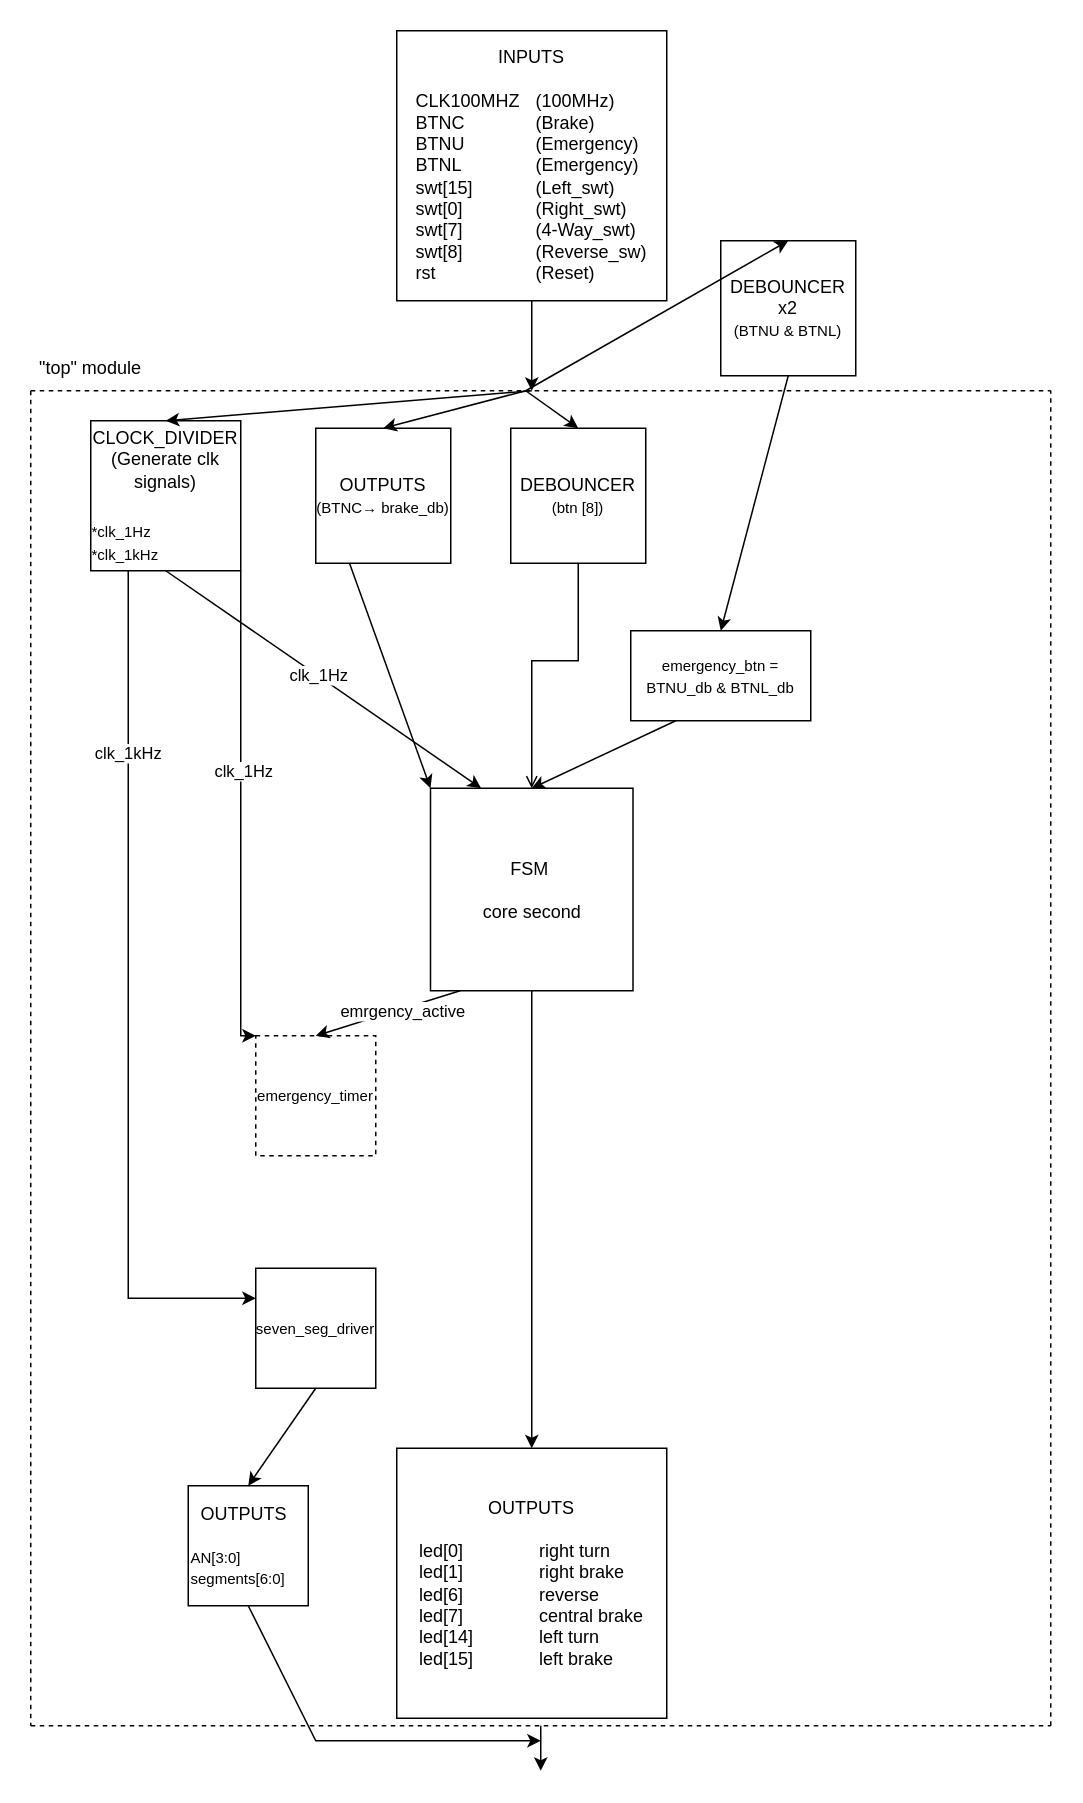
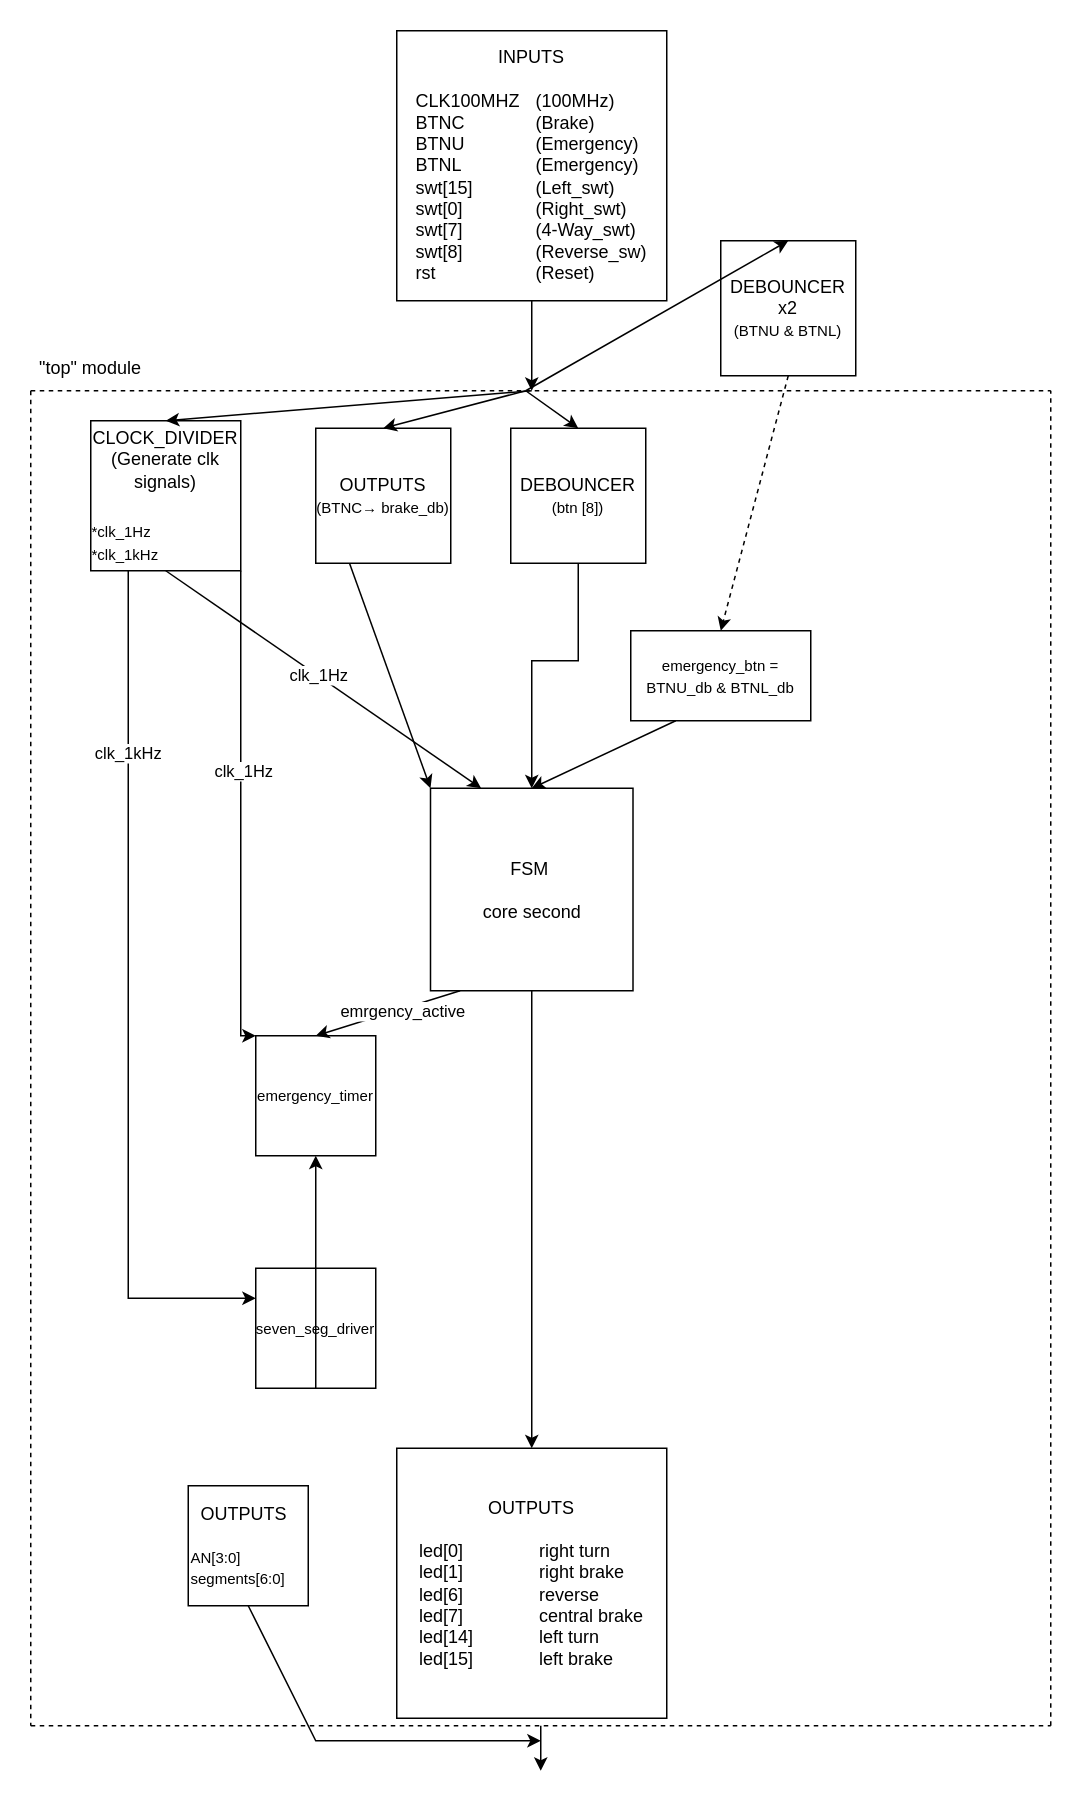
  <mxCell id="0" />
  <mxCell id="1" parent="0" />
  <mxCell id="2" value="INPUTS&lt;br&gt;&lt;br&gt;&lt;div style=&quot;text-align: left;&quot;&gt;&lt;span style=&quot;background-color: transparent; color: light-dark(rgb(0, 0, 0), rgb(255, 255, 255));&quot;&gt;CLK100MHZ&lt;span style=&quot;white-space: pre;&quot;&gt;&#09;&lt;/span&gt;(100MHz)&lt;/span&gt;&lt;/div&gt;&lt;div style=&quot;text-align: left;&quot;&gt;&lt;span style=&quot;background-color: transparent; color: light-dark(rgb(0, 0, 0), rgb(255, 255, 255));&quot;&gt;BTNC &lt;span style=&quot;white-space: pre;&quot;&gt;&#09;&lt;/span&gt;&lt;span style=&quot;white-space: pre;&quot;&gt;&#09;&lt;/span&gt;(Brake)&lt;/span&gt;&lt;/div&gt;&lt;div style=&quot;text-align: left;&quot;&gt;&lt;span style=&quot;background-color: transparent; color: light-dark(rgb(0, 0, 0), rgb(255, 255, 255));&quot;&gt;BTNU &lt;span style=&quot;white-space: pre;&quot;&gt;&#09;&lt;/span&gt;&lt;span style=&quot;white-space: pre;&quot;&gt;&#09;&lt;/span&gt;(Emergency)&lt;/span&gt;&lt;/div&gt;&lt;div style=&quot;text-align: left;&quot;&gt;&lt;span style=&quot;background-color: transparent; color: light-dark(rgb(0, 0, 0), rgb(255, 255, 255));&quot;&gt;BTNL &lt;span style=&quot;white-space: pre;&quot;&gt;&#09;&lt;/span&gt;&lt;span style=&quot;white-space: pre;&quot;&gt;&#09;&lt;/span&gt;(Emergency)&lt;/span&gt;&lt;/div&gt;&lt;div style=&quot;text-align: left;&quot;&gt;&lt;span style=&quot;background-color: transparent; color: light-dark(rgb(0, 0, 0), rgb(255, 255, 255));&quot;&gt;swt[15] &lt;span style=&quot;white-space: pre;&quot;&gt;&#09;&lt;/span&gt;&lt;span style=&quot;white-space: pre;&quot;&gt;&#09;&lt;/span&gt;(Left_swt)&lt;/span&gt;&lt;/div&gt;&lt;div style=&quot;text-align: left;&quot;&gt;&lt;span style=&quot;background-color: transparent; color: light-dark(rgb(0, 0, 0), rgb(255, 255, 255));&quot;&gt;swt[0] &lt;span style=&quot;white-space: pre;&quot;&gt;&#09;&lt;/span&gt;&lt;span style=&quot;white-space: pre;&quot;&gt;&#09;&lt;/span&gt;(Right_swt)&lt;/span&gt;&lt;/div&gt;&lt;div style=&quot;text-align: left;&quot;&gt;&lt;span style=&quot;background-color: transparent; color: light-dark(rgb(0, 0, 0), rgb(255, 255, 255));&quot;&gt;swt[7] &lt;span style=&quot;white-space: pre;&quot;&gt;&#09;&lt;/span&gt;&lt;span style=&quot;white-space: pre;&quot;&gt;&#09;&lt;/span&gt;(4-Way_swt)&lt;/span&gt;&lt;/div&gt;&lt;div style=&quot;text-align: left;&quot;&gt;&lt;span style=&quot;background-color: transparent;&quot;&gt;swt[8] &lt;span style=&quot;white-space: pre;&quot;&gt;&#09;&lt;/span&gt;&lt;span style=&quot;white-space: pre;&quot;&gt;&#09;&lt;/span&gt;(Reverse_sw)&lt;/span&gt;&lt;/div&gt;&lt;div style=&quot;text-align: left;&quot;&gt;&lt;span style=&quot;background-color: transparent;&quot;&gt;rst &lt;span style=&quot;white-space: pre;&quot;&gt;&#09;&lt;/span&gt;&lt;span style=&quot;white-space: pre;&quot;&gt;&#09;&lt;/span&gt;&lt;span style=&quot;white-space: pre;&quot;&gt;&#09;&lt;/span&gt;(Reset)&lt;/span&gt;&lt;/div&gt;" style="whiteSpace=wrap;html=1;aspect=fixed;" parent="1" vertex="1"><mxGeometry x="264" width="180" height="180" as="geometry" y="20" /></mxCell>
  <mxCell id="3" value="" style="endArrow=classic;html=1;rounded=0;exitX=0.5;exitY=1;exitDx=0;exitDy=0;" parent="1" source="2" edge="1"><mxGeometry width="50" height="50" relative="1" as="geometry"><mxPoint x="353" y="256" as="sourcePoint" /><mxPoint x="354" y="260" as="targetPoint" /></mxGeometry></mxCell>
  <mxCell id="4" value="" style="endArrow=none;dashed=1;html=1;rounded=0;" parent="1" edge="1"><mxGeometry width="50" height="50" relative="1" as="geometry"><mxPoint x="20" y="260" as="sourcePoint" /><mxPoint x="700" y="260" as="targetPoint" /></mxGeometry></mxCell>
  <mxCell id="5" value="&quot;top&quot; module" style="text;html=1;align=center;verticalAlign=middle;whiteSpace=wrap;rounded=0;" parent="1" vertex="1"><mxGeometry x="20" y="230" width="80" height="30" as="geometry" /></mxCell>
  <mxCell id="6" value="&lt;div&gt;&lt;font&gt;CLOCK_DIVIDER&lt;/font&gt;&lt;/div&gt;&lt;div&gt;&lt;font&gt;(Generate clk signals)&lt;/font&gt;&lt;/div&gt;&lt;div&gt;&lt;font style=&quot;&quot;&gt;&lt;div style=&quot;font-size: 8px; text-align: left;&quot;&gt;&lt;br&gt;&lt;/div&gt;&lt;div style=&quot;font-size: 8px; text-align: left;&quot;&gt;&lt;br&gt;&lt;/div&gt;&lt;div style=&quot;text-align: left;&quot;&gt;&lt;font style=&quot;font-size: 10px;&quot;&gt;*clk_1Hz&lt;/font&gt;&lt;/div&gt;&lt;div style=&quot;text-align: left;&quot;&gt;&lt;font style=&quot;font-size: 10px;&quot;&gt;*clk_1kHz&lt;/font&gt;&lt;/div&gt;&lt;/font&gt;&lt;/div&gt;" style="whiteSpace=wrap;html=1;aspect=fixed;" parent="1" vertex="1"><mxGeometry x="60" y="280" width="100" height="100" as="geometry" /></mxCell>
  <mxCell id="7" value="" style="endArrow=classic;html=1;rounded=0;entryX=0.5;entryY=0;entryDx=0;entryDy=0;" parent="1" target="6" edge="1"><mxGeometry width="50" height="50" relative="1" as="geometry"><mxPoint x="354" y="260" as="sourcePoint" /><mxPoint x="310" y="300" as="targetPoint" /></mxGeometry></mxCell>
  <mxCell id="8" value="&lt;div&gt;OUTPUTS&lt;/div&gt;&lt;div style=&quot;text-align: left;&quot;&gt;&lt;font style=&quot;font-size: 10px;&quot;&gt;(BTNC→&amp;nbsp;&lt;/font&gt;&lt;span style=&quot;font-size: 10px; background-color: transparent; color: light-dark(rgb(0, 0, 0), rgb(255, 255, 255));&quot;&gt;brake_db)&lt;/span&gt;&lt;/div&gt;" style="whiteSpace=wrap;html=1;aspect=fixed;" parent="1" vertex="1"><mxGeometry x="210" y="285" width="90" height="90" as="geometry" /></mxCell>
  <mxCell id="9" value="&lt;div&gt;DEBOUNCER&lt;/div&gt;&lt;div style=&quot;&quot;&gt;&lt;span style=&quot;font-size: 10px;&quot;&gt;(btn [8])&lt;/span&gt;&lt;/div&gt;" style="whiteSpace=wrap;html=1;aspect=fixed;" parent="1" vertex="1"><mxGeometry x="340" y="285" width="90" height="90" as="geometry" /></mxCell>
  <mxCell id="10" value="&lt;div&gt;DEBOUNCER x2&lt;/div&gt;&lt;div style=&quot;&quot;&gt;&lt;span style=&quot;font-size: 10px;&quot;&gt;(BTNU &amp;amp; BTNL)&lt;/span&gt;&lt;/div&gt;" style="whiteSpace=wrap;html=1;aspect=fixed;" parent="1" vertex="1"><mxGeometry x="480" y="160" width="90" height="90" as="geometry" /></mxCell>
  <mxCell id="11" value="" style="endArrow=classic;html=1;rounded=0;entryX=0.5;entryY=0;entryDx=0;entryDy=0;" parent="1" target="9" edge="1"><mxGeometry width="50" height="50" relative="1" as="geometry"><mxPoint x="350" y="260" as="sourcePoint" /><mxPoint x="370" y="370" as="targetPoint" /></mxGeometry></mxCell>
  <mxCell id="12" value="" style="endArrow=classic;html=1;rounded=0;entryX=0.5;entryY=0;entryDx=0;entryDy=0;" parent="1" target="10" edge="1"><mxGeometry width="50" height="50" relative="1" as="geometry"><mxPoint x="350" y="260" as="sourcePoint" /><mxPoint x="360" y="400" as="targetPoint" /></mxGeometry></mxCell>
  <mxCell id="13" value="" style="endArrow=classic;html=1;rounded=0;entryX=0.5;entryY=0;entryDx=0;entryDy=0;" parent="1" target="8" edge="1"><mxGeometry width="50" height="50" relative="1" as="geometry"><mxPoint x="350" y="260" as="sourcePoint" /><mxPoint x="360" y="400" as="targetPoint" /></mxGeometry></mxCell>
  <mxCell id="14" value="FSM&amp;nbsp;&lt;div&gt;&lt;br&gt;&lt;/div&gt;&lt;div&gt;&lt;div&gt;core second&lt;/div&gt;&lt;/div&gt;" style="whiteSpace=wrap;html=1;aspect=fixed;" parent="1" vertex="1"><mxGeometry x="286.5" y="525" width="135" height="135" as="geometry" /></mxCell>
  <mxCell id="15" value="&lt;font style=&quot;font-size: 10px;&quot;&gt;emergency_btn = BTNU_db &amp;amp; BTNL_db&lt;/font&gt;" style="whiteSpace=wrap;html=1;aspect=fixed;" parent="1" vertex="1"><mxGeometry x="420" y="420" width="120" height="60" as="geometry" /></mxCell>
- <mxCell id="16" value="" style="endArrow=classic;html=1;rounded=0;exitX=0.5;exitY=1;exitDx=0;exitDy=0;entryX=0.5;entryY=0;entryDx=0;entryDy=0;" parent="1" source="10" target="15" edge="1"><mxGeometry width="50" height="50" relative="1" as="geometry"><mxPoint x="320" y="400" as="sourcePoint" /><mxPoint x="370" y="350" as="targetPoint" /></mxGeometry></mxCell>
+ <mxCell id="16" value="" style="endArrow=classic;html=1;rounded=0;exitX=0.5;exitY=1;exitDx=0;exitDy=0;entryX=0.5;entryY=0;entryDx=0;entryDy=0;dashed=1;" parent="1" source="10" target="15" edge="1"><mxGeometry width="50" height="50" relative="1" as="geometry"><mxPoint x="320" y="400" as="sourcePoint" /><mxPoint x="370" y="350" as="targetPoint" /></mxGeometry></mxCell>
  <mxCell id="17" value="" style="endArrow=classic;html=1;rounded=0;entryX=0.5;entryY=0;entryDx=0;entryDy=0;exitX=0.25;exitY=1;exitDx=0;exitDy=0;" parent="1" source="15" target="14" edge="1"><mxGeometry width="50" height="50" relative="1" as="geometry"><mxPoint x="280" y="490" as="sourcePoint" /><mxPoint x="330" y="440" as="targetPoint" /><Array as="points" /></mxGeometry></mxCell>
- <mxCell id="18" value="&lt;font style=&quot;font-size: 10px;&quot;&gt;emergency_timer&lt;/font&gt;" style="whiteSpace=wrap;html=1;aspect=fixed;dashed=1;" parent="1" vertex="1"><mxGeometry x="170" y="690" width="80" height="80" as="geometry" /></mxCell>
+ <mxCell id="18" value="&lt;font style=&quot;font-size: 10px;&quot;&gt;emergency_timer&lt;/font&gt;" style="whiteSpace=wrap;html=1;aspect=fixed;" parent="1" vertex="1"><mxGeometry x="170" y="690" width="80" height="80" as="geometry" /></mxCell>
  <mxCell id="19" value="" style="endArrow=classic;html=1;rounded=0;exitX=1;exitY=1;exitDx=0;exitDy=0;entryX=0;entryY=0;entryDx=0;entryDy=0;" parent="1" source="6" target="18" edge="1"><mxGeometry width="50" height="50" relative="1" as="geometry"><mxPoint x="320" y="490" as="sourcePoint" /><mxPoint x="370" y="440" as="targetPoint" /><Array as="points"><mxPoint x="160" y="690" /></Array></mxGeometry></mxCell>
  <mxCell id="20" value="clk_1Hz" style="edgeLabel;html=1;align=center;verticalAlign=middle;resizable=0;points=[];" parent="19" vertex="1" connectable="0"><mxGeometry x="-0.17" y="1" relative="1" as="geometry"><mxPoint as="offset" /></mxGeometry></mxCell>
  <mxCell id="21" value="" style="endArrow=classic;html=1;rounded=0;exitX=0.5;exitY=1;exitDx=0;exitDy=0;entryX=0.25;entryY=0;entryDx=0;entryDy=0;" parent="1" source="6" target="14" edge="1"><mxGeometry width="50" height="50" relative="1" as="geometry"><mxPoint x="320" y="490" as="sourcePoint" /><mxPoint x="370" y="440" as="targetPoint" /></mxGeometry></mxCell>
  <mxCell id="22" value="clk_1Hz" style="edgeLabel;html=1;align=center;verticalAlign=middle;resizable=0;points=[];" parent="21" vertex="1" connectable="0"><mxGeometry x="-0.04" relative="1" as="geometry"><mxPoint as="offset" /></mxGeometry></mxCell>
  <mxCell id="23" value="" style="endArrow=classic;html=1;rounded=0;exitX=0.25;exitY=1;exitDx=0;exitDy=0;entryX=0;entryY=0;entryDx=0;entryDy=0;" parent="1" source="8" target="14" edge="1"><mxGeometry width="50" height="50" relative="1" as="geometry"><mxPoint x="340" y="470" as="sourcePoint" /><mxPoint x="390" y="420" as="targetPoint" /></mxGeometry></mxCell>
- <mxCell id="24" value="" style="endArrow=open;html=1;rounded=0;exitX=0.5;exitY=1;exitDx=0;exitDy=0;entryX=0.5;entryY=0;entryDx=0;entryDy=0;" parent="1" source="9" target="14" edge="1"><mxGeometry width="50" height="50" relative="1" as="geometry"><mxPoint x="340" y="470" as="sourcePoint" /><mxPoint x="390" y="420" as="targetPoint" /><Array as="points"><mxPoint x="385" y="440" /><mxPoint x="354" y="440" /></Array></mxGeometry></mxCell>
+ <mxCell id="24" value="" style="endArrow=classic;html=1;rounded=0;exitX=0.5;exitY=1;exitDx=0;exitDy=0;entryX=0.5;entryY=0;entryDx=0;entryDy=0;" parent="1" source="9" target="14" edge="1"><mxGeometry width="50" height="50" relative="1" as="geometry"><mxPoint x="340" y="470" as="sourcePoint" /><mxPoint x="390" y="420" as="targetPoint" /><Array as="points"><mxPoint x="385" y="440" /><mxPoint x="354" y="440" /></Array></mxGeometry></mxCell>
  <mxCell id="25" value="&lt;font style=&quot;font-size: 10px;&quot;&gt;seven_seg_driver&lt;/font&gt;" style="whiteSpace=wrap;html=1;aspect=fixed;" parent="1" vertex="1"><mxGeometry x="170" y="845" width="80" height="80" as="geometry" /></mxCell>
  <mxCell id="26" value="" style="endArrow=classic;html=1;rounded=0;exitX=0.25;exitY=1;exitDx=0;exitDy=0;entryX=0;entryY=0.25;entryDx=0;entryDy=0;" parent="1" source="6" target="25" edge="1"><mxGeometry width="50" height="50" relative="1" as="geometry"><mxPoint x="340" y="600" as="sourcePoint" /><mxPoint x="390" y="550" as="targetPoint" /><Array as="points"><mxPoint x="85" y="865" /></Array></mxGeometry></mxCell>
  <mxCell id="27" value="clk_1kHz" style="edgeLabel;html=1;align=center;verticalAlign=middle;resizable=0;points=[];" parent="26" vertex="1" connectable="0"><mxGeometry x="-0.575" y="-1" relative="1" as="geometry"><mxPoint as="offset" /></mxGeometry></mxCell>
  <mxCell id="28" value="&lt;div style=&quot;text-align: center;&quot;&gt;&lt;span style=&quot;background-color: transparent; color: light-dark(rgb(0, 0, 0), rgb(255, 255, 255));&quot;&gt;&amp;nbsp; OUTPUTS&lt;/span&gt;&lt;/div&gt;&lt;div&gt;&lt;br&gt;&lt;div&gt;&lt;font size=&quot;1&quot;&gt;AN[3:0]&lt;/font&gt;&lt;/div&gt;&lt;div&gt;&lt;font size=&quot;1&quot;&gt;segments[6:0]&lt;/font&gt;&lt;/div&gt;&lt;/div&gt;" style="whiteSpace=wrap;html=1;aspect=fixed;align=left;" parent="1" vertex="1"><mxGeometry x="125" y="990" width="80" height="80" as="geometry" /></mxCell>
- <mxCell id="29" value="" style="endArrow=classic;html=1;rounded=0;exitX=0.5;exitY=1;exitDx=0;exitDy=0;entryX=0.5;entryY=0;entryDx=0;entryDy=0;" parent="1" source="25" target="28" edge="1"><mxGeometry width="50" height="50" relative="1" as="geometry"><mxPoint x="-10" y="865" as="sourcePoint" /><mxPoint x="40" y="815" as="targetPoint" /></mxGeometry></mxCell>
+ <mxCell id="29" value="" style="endArrow=classic;html=1;rounded=0;exitX=0.5;exitY=1;exitDx=0;exitDy=0;" parent="1" source="25" target="18" edge="1"><mxGeometry width="50" height="50" relative="1" as="geometry"><mxPoint x="-10" y="865" as="sourcePoint" /><mxPoint x="40" y="815" as="targetPoint" /></mxGeometry></mxCell>
  <mxCell id="30" value="" style="endArrow=classic;html=1;rounded=0;exitX=0.25;exitY=1;exitDx=0;exitDy=0;entryX=0.5;entryY=0;entryDx=0;entryDy=0;" parent="1" target="18" edge="1"><mxGeometry width="50" height="50" relative="1" as="geometry"><mxPoint x="306.25" y="660" as="sourcePoint" /><mxPoint x="376" y="690" as="targetPoint" /></mxGeometry></mxCell>
  <mxCell id="31" value="emrgency_active" style="edgeLabel;html=1;align=center;verticalAlign=middle;resizable=0;points=[];" parent="30" vertex="1" connectable="0"><mxGeometry x="-0.185" y="1" relative="1" as="geometry"><mxPoint as="offset" /></mxGeometry></mxCell>
  <mxCell id="32" value="OUTPUTS&lt;br&gt;&lt;br&gt;&lt;div style=&quot;text-align: left;&quot;&gt;led[0]&amp;nbsp; &amp;nbsp;&lt;span style=&quot;white-space: pre;&quot;&gt;&#09;&lt;/span&gt;&lt;span style=&quot;white-space: pre;&quot;&gt;&#09;&lt;/span&gt;right&amp;nbsp;turn&lt;/div&gt;&lt;div style=&quot;text-align: left;&quot;&gt;led[1]&lt;span style=&quot;white-space: pre;&quot;&gt;&#09;&lt;/span&gt;&lt;span style=&quot;white-space: pre;&quot;&gt;&#09;&lt;/span&gt;right&amp;nbsp;brake&lt;/div&gt;&lt;div style=&quot;text-align: left;&quot;&gt;led[6]&amp;nbsp;&lt;span style=&quot;white-space: pre;&quot;&gt;&#09;&lt;/span&gt;&lt;span style=&quot;white-space: pre;&quot;&gt;&#09;&lt;/span&gt;reverse&lt;/div&gt;&lt;div style=&quot;text-align: left;&quot;&gt;led[7]&lt;span style=&quot;white-space: pre;&quot;&gt;&#09;&lt;/span&gt;&lt;span style=&quot;white-space: pre;&quot;&gt;&#09;&lt;/span&gt;central brake&lt;/div&gt;&lt;div style=&quot;text-align: left;&quot;&gt;led[14]&lt;span style=&quot;white-space: pre;&quot;&gt;&#09;&lt;/span&gt;&lt;span style=&quot;white-space: pre;&quot;&gt;&#09;&lt;/span&gt;left&amp;nbsp;turn&lt;/div&gt;&lt;div style=&quot;text-align: left;&quot;&gt;led[15]&lt;span style=&quot;white-space: pre;&quot;&gt;&#09;&lt;/span&gt;&lt;span style=&quot;white-space: pre;&quot;&gt;&#09;&lt;/span&gt;left brake&lt;br&gt;&lt;/div&gt;" style="whiteSpace=wrap;html=1;aspect=fixed;" parent="1" vertex="1"><mxGeometry x="264" y="965" width="180" height="180" as="geometry" /></mxCell>
  <mxCell id="33" value="" style="endArrow=classic;html=1;rounded=0;exitX=0.5;exitY=1;exitDx=0;exitDy=0;entryX=0.5;entryY=0;entryDx=0;entryDy=0;" parent="1" source="14" target="32" edge="1"><mxGeometry width="50" height="50" relative="1" as="geometry"><mxPoint x="300" y="860" as="sourcePoint" /><mxPoint x="350" y="810" as="targetPoint" /></mxGeometry></mxCell>
  <mxCell id="34" value="" style="endArrow=none;dashed=1;html=1;rounded=0;" parent="1" edge="1"><mxGeometry width="50" height="50" relative="1" as="geometry"><mxPoint x="700" y="1150" as="sourcePoint" /><mxPoint x="700" y="260" as="targetPoint" /></mxGeometry></mxCell>
  <mxCell id="35" value="" style="endArrow=none;dashed=1;html=1;rounded=0;" parent="1" edge="1"><mxGeometry width="50" height="50" relative="1" as="geometry"><mxPoint x="20" y="1150" as="sourcePoint" /><mxPoint x="700" y="1150" as="targetPoint" /><Array as="points"><mxPoint x="520" y="1150" /></Array></mxGeometry></mxCell>
  <mxCell id="36" value="" style="endArrow=none;dashed=1;html=1;rounded=0;exitX=0;exitY=1;exitDx=0;exitDy=0;" parent="1" source="5" edge="1"><mxGeometry width="50" height="50" relative="1" as="geometry"><mxPoint x="30" y="840" as="sourcePoint" /><mxPoint x="20" y="1150" as="targetPoint" /></mxGeometry></mxCell>
  <mxCell id="37" value="" style="endArrow=classic;html=1;rounded=0;" parent="1" edge="1"><mxGeometry width="50" height="50" relative="1" as="geometry"><mxPoint x="360" y="1150" as="sourcePoint" /><mxPoint x="360" y="1180" as="targetPoint" /></mxGeometry></mxCell>
  <mxCell id="38" value="" style="endArrow=classic;html=1;rounded=0;exitX=0.5;exitY=1;exitDx=0;exitDy=0;" parent="1" source="28" edge="1"><mxGeometry width="50" height="50" relative="1" as="geometry"><mxPoint x="240" y="960" as="sourcePoint" /><mxPoint x="360" y="1160" as="targetPoint" /><Array as="points"><mxPoint x="210" y="1160" /></Array></mxGeometry></mxCell>
